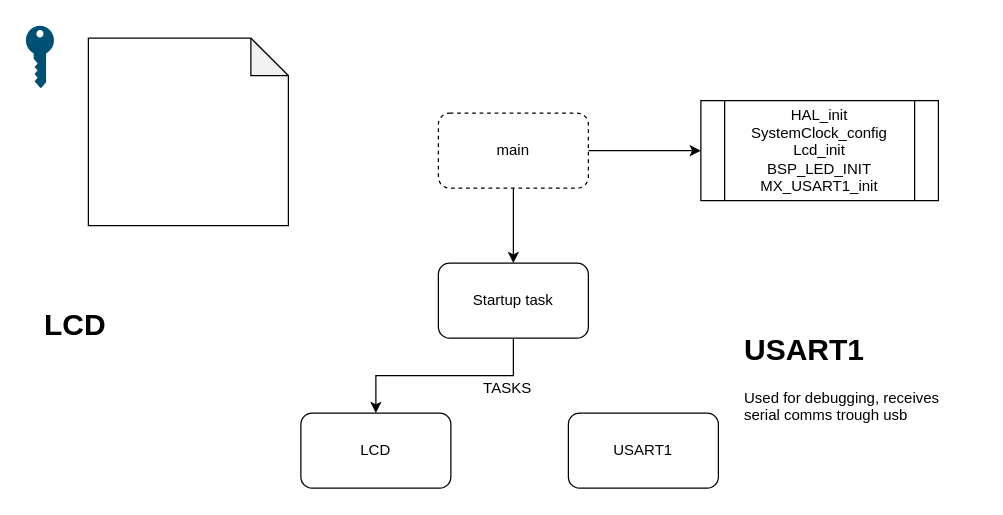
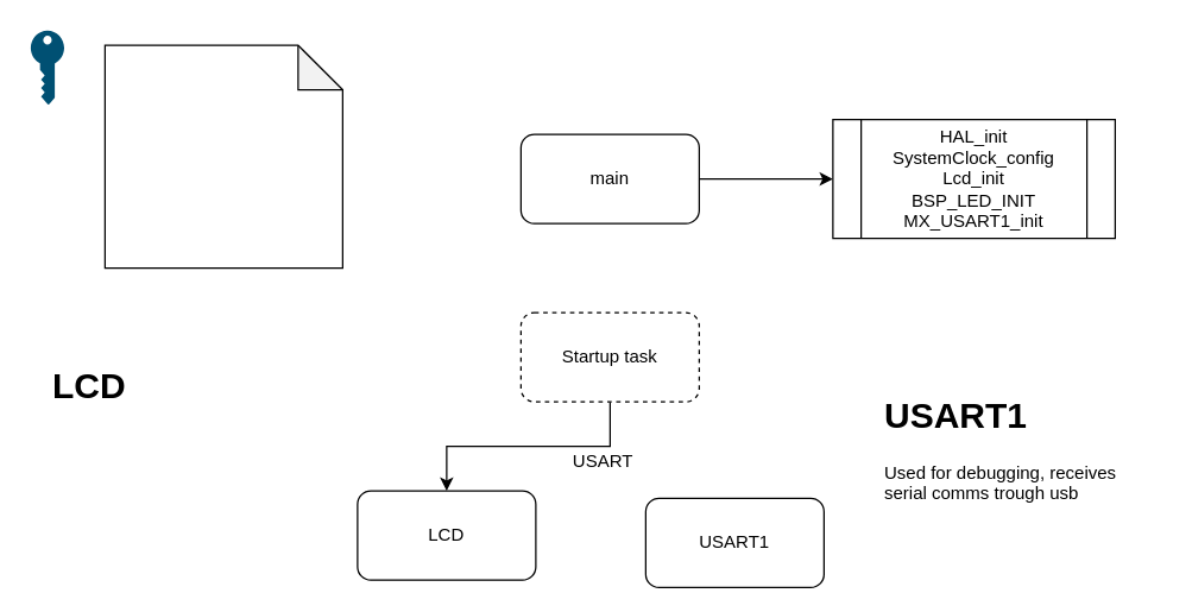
  <mxCell id="0" />
  <mxCell id="1" parent="0" />
  <mxCell id="2" style="edgeStyle=orthogonalEdgeStyle;rounded=0;orthogonalLoop=1;jettySize=auto;html=1;" edge="1" parent="1" source="4" target="7"><mxGeometry relative="1" as="geometry" /></mxCell>
- <mxCell id="3" value="" style="edgeStyle=orthogonalEdgeStyle;rounded=0;orthogonalLoop=1;jettySize=auto;html=1;" edge="1" parent="1" source="4" target="6"><mxGeometry relative="1" as="geometry" /></mxCell>
- <mxCell id="4" value="main" style="rounded=1;whiteSpace=wrap;html=1;dashed=1;" vertex="1" parent="1"><mxGeometry x="350" y="90" width="120" height="60" as="geometry" /></mxCell>
+ <mxCell id="4" value="main" style="rounded=1;whiteSpace=wrap;html=1;" vertex="1" parent="1"><mxGeometry x="350" y="90" width="120" height="60" as="geometry" /></mxCell>
  <mxCell id="5" style="edgeStyle=orthogonalEdgeStyle;rounded=0;orthogonalLoop=1;jettySize=auto;html=1;entryX=0.5;entryY=0;entryDx=0;entryDy=0;" edge="1" parent="1" source="6" target="9"><mxGeometry relative="1" as="geometry" /></mxCell>
- <mxCell id="6" value="Startup task" style="rounded=1;whiteSpace=wrap;html=1;" vertex="1" parent="1"><mxGeometry x="350" y="210" width="120" height="60" as="geometry" /></mxCell>
+ <mxCell id="6" value="Startup task" style="rounded=1;whiteSpace=wrap;html=1;dashed=1;" vertex="1" parent="1"><mxGeometry x="350" y="210" width="120" height="60" as="geometry" /></mxCell>
  <mxCell id="7" value="HAL_init&lt;br&gt;SystemClock_config&lt;br&gt;Lcd_init&lt;br&gt;BSP_LED_INIT&lt;br&gt;MX_USART1_init" style="shape=process;whiteSpace=wrap;html=1;backgroundOutline=1;" vertex="1" parent="1"><mxGeometry x="560" y="80" width="190" height="80" as="geometry" /></mxCell>
- <mxCell id="8" value="USART1" style="rounded=1;whiteSpace=wrap;html=1;" vertex="1" parent="1"><mxGeometry x="454" y="330" width="120" height="60" as="geometry" /></mxCell>
+ <mxCell id="8" value="USART1" style="rounded=1;whiteSpace=wrap;html=1;" vertex="1" parent="1"><mxGeometry x="434" y="335" width="120" height="60" as="geometry" /></mxCell>
  <mxCell id="9" value="LCD" style="rounded=1;whiteSpace=wrap;html=1;" vertex="1" parent="1"><mxGeometry x="240" y="330" width="120" height="60" as="geometry" /></mxCell>
- <mxCell id="10" value="TASKS" style="text;html=1;align=center;verticalAlign=middle;resizable=0;points=[];autosize=1;" vertex="1" parent="1"><mxGeometry x="380" y="300" width="50" height="20" as="geometry" /></mxCell>
+ <mxCell id="10" value="USART" style="text;html=1;align=center;verticalAlign=middle;resizable=0;points=[];autosize=1;" vertex="1" parent="1"><mxGeometry x="380" y="300" width="50" height="20" as="geometry" /></mxCell>
  <mxCell id="11" value="&lt;h1&gt;USART1&lt;/h1&gt;&lt;p&gt;Used for debugging, receives serial comms trough usb&lt;/p&gt;" style="text;html=1;strokeColor=none;fillColor=none;spacing=5;spacingTop=-20;whiteSpace=wrap;overflow=hidden;rounded=0;" vertex="1" parent="1"><mxGeometry x="590" y="260" width="190" height="120" as="geometry" /></mxCell>
  <mxCell id="12" value="&lt;h1&gt;&lt;span&gt;LCD&lt;/span&gt;&lt;/h1&gt;&lt;h1&gt;&lt;br&gt;&lt;/h1&gt;" style="text;html=1;strokeColor=none;fillColor=none;spacing=5;spacingTop=-20;whiteSpace=wrap;overflow=hidden;rounded=0;" vertex="1" parent="1"><mxGeometry x="30" y="240" width="190" height="120" as="geometry" /></mxCell>
  <mxCell id="13" value="" style="points=[[0,0.5,0],[0.24,0,0],[0.5,0.28,0],[0.995,0.475,0],[0.5,0.72,0],[0.24,1,0]];verticalLabelPosition=bottom;html=1;verticalAlign=top;aspect=fixed;align=center;pointerEvents=1;shape=mxgraph.cisco19.key;fillColor=#005073;strokeColor=none;direction=south;" vertex="1" parent="1"><mxGeometry x="20" y="20" width="22.5" height="50" as="geometry" /></mxCell>
  <mxCell id="14" value="" style="shape=note;whiteSpace=wrap;html=1;backgroundOutline=1;darkOpacity=0.05;" vertex="1" parent="1"><mxGeometry x="70" y="30" width="160" height="150" as="geometry" /></mxCell>
